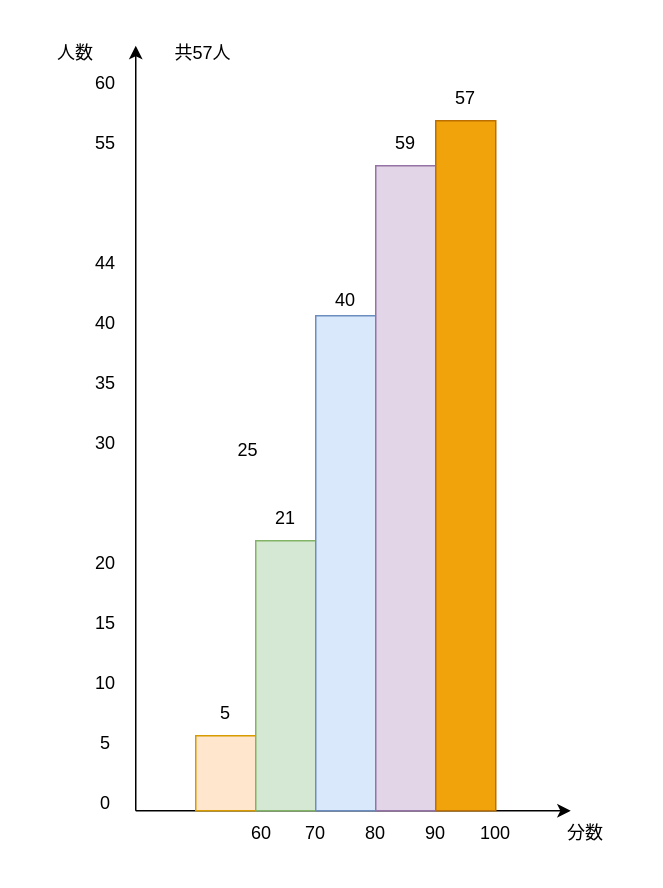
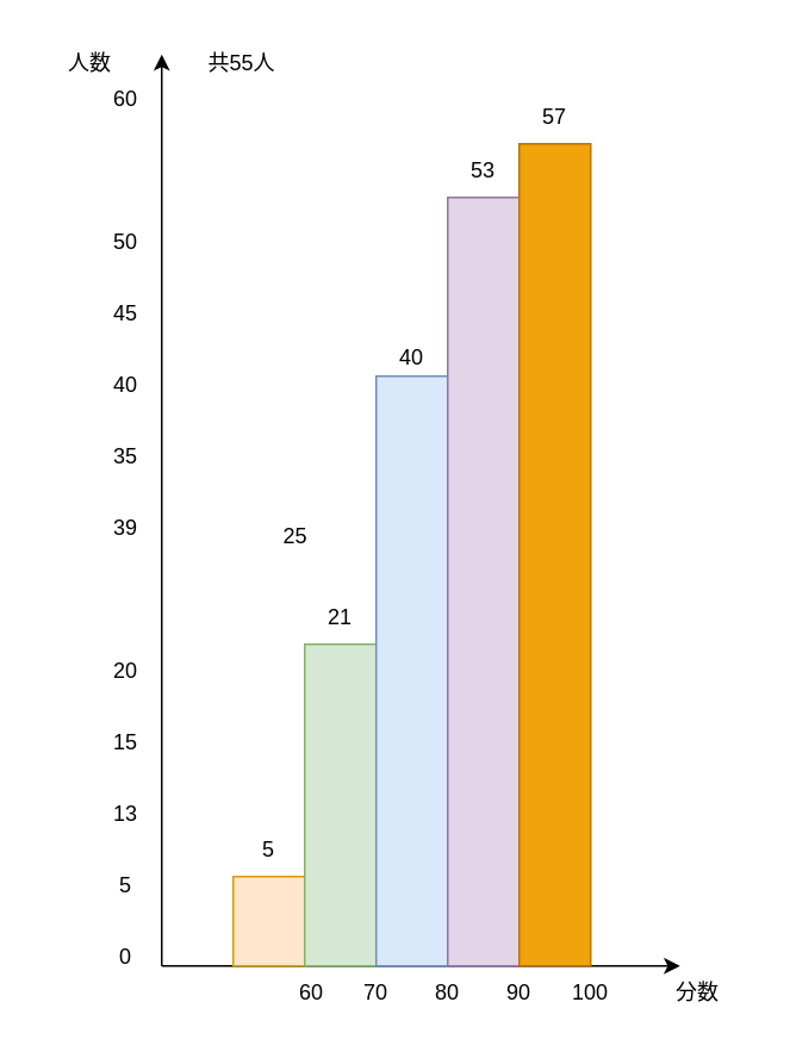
  <mxCell id="0" />
  <mxCell id="1" parent="0" />
  <mxCell id="2" value="" style="endArrow=classic;html=1;rounded=0;" parent="1" edge="1"><mxGeometry width="50" height="50" relative="1" as="geometry"><mxPoint x="90" y="540" as="sourcePoint" /><mxPoint x="380" y="540" as="targetPoint" /></mxGeometry></mxCell>
  <mxCell id="3" value="" style="endArrow=classic;html=1;rounded=0;" parent="1" edge="1"><mxGeometry width="50" height="50" relative="1" as="geometry"><mxPoint x="90" y="540" as="sourcePoint" /><mxPoint x="90" y="30" as="targetPoint" /></mxGeometry></mxCell>
  <mxCell id="4" value="" style="rounded=0;whiteSpace=wrap;html=1;fillColor=#ffe6cc;strokeColor=#d79b00;" parent="1" vertex="1"><mxGeometry x="130" y="490" width="40" height="50" as="geometry" /></mxCell>
  <mxCell id="5" value="0" style="text;html=1;align=center;verticalAlign=middle;whiteSpace=wrap;rounded=0;" parent="1" vertex="1"><mxGeometry x="40" y="520" width="60" height="30" as="geometry" /></mxCell>
  <mxCell id="6" value="5" style="text;html=1;align=center;verticalAlign=middle;whiteSpace=wrap;rounded=0;" parent="1" vertex="1"><mxGeometry x="40" y="480" width="60" height="30" as="geometry" /></mxCell>
- <mxCell id="7" value="10" style="text;html=1;align=center;verticalAlign=middle;whiteSpace=wrap;rounded=0;" parent="1" vertex="1"><mxGeometry x="40" y="440" width="60" height="30" as="geometry" /></mxCell>
+ <mxCell id="7" value="13" style="text;html=1;align=center;verticalAlign=middle;whiteSpace=wrap;rounded=0;" parent="1" vertex="1"><mxGeometry x="40" y="440" width="60" height="30" as="geometry" /></mxCell>
  <mxCell id="8" value="15" style="text;html=1;align=center;verticalAlign=middle;whiteSpace=wrap;rounded=0;" parent="1" vertex="1"><mxGeometry x="40" y="400" width="60" height="30" as="geometry" /></mxCell>
  <mxCell id="9" value="20" style="text;html=1;align=center;verticalAlign=middle;whiteSpace=wrap;rounded=0;" parent="1" vertex="1"><mxGeometry x="40" y="360" width="60" height="30" as="geometry" /></mxCell>
  <mxCell id="10" value="5" style="text;html=1;align=center;verticalAlign=middle;whiteSpace=wrap;rounded=0;" parent="1" vertex="1"><mxGeometry x="120" y="460" width="60" height="30" as="geometry" /></mxCell>
  <mxCell id="11" value="" style="rounded=0;whiteSpace=wrap;html=1;fillColor=#d5e8d4;strokeColor=#82b366;" parent="1" vertex="1"><mxGeometry x="170" y="360" width="40" height="180" as="geometry" /></mxCell>
  <mxCell id="12" value="60" style="text;html=1;align=center;verticalAlign=middle;whiteSpace=wrap;rounded=0;" parent="1" vertex="1"><mxGeometry x="144" y="540" width="60" height="30" as="geometry" /></mxCell>
  <mxCell id="13" value="70" style="text;html=1;align=center;verticalAlign=middle;whiteSpace=wrap;rounded=0;" parent="1" vertex="1"><mxGeometry x="180" y="540" width="60" height="30" as="geometry" /></mxCell>
  <mxCell id="14" value="80" style="text;html=1;align=center;verticalAlign=middle;whiteSpace=wrap;rounded=0;" parent="1" vertex="1"><mxGeometry x="220" y="540" width="60" height="30" as="geometry" /></mxCell>
  <mxCell id="15" value="" style="rounded=0;whiteSpace=wrap;html=1;fillColor=#dae8fc;strokeColor=#6c8ebf;" parent="1" vertex="1"><mxGeometry x="210" y="210" width="40" height="330" as="geometry" /></mxCell>
  <mxCell id="16" value="" style="rounded=0;whiteSpace=wrap;html=1;fillColor=#e1d5e7;strokeColor=#9673a6;" parent="1" vertex="1"><mxGeometry x="250" y="110" width="40" height="430" as="geometry" /></mxCell>
  <mxCell id="17" value="" style="rounded=0;whiteSpace=wrap;html=1;fillColor=#f0a30a;strokeColor=#BD7000;fontColor=#000000;" parent="1" vertex="1"><mxGeometry x="290" y="80" width="40" height="460" as="geometry" /></mxCell>
  <mxCell id="18" value="90" style="text;html=1;align=center;verticalAlign=middle;whiteSpace=wrap;rounded=0;" parent="1" vertex="1"><mxGeometry x="260" y="540" width="60" height="30" as="geometry" /></mxCell>
  <mxCell id="19" value="100" style="text;html=1;align=center;verticalAlign=middle;whiteSpace=wrap;rounded=0;" parent="1" vertex="1"><mxGeometry x="300" y="540" width="60" height="30" as="geometry" /></mxCell>
  <mxCell id="20" value="21" style="text;html=1;align=center;verticalAlign=middle;whiteSpace=wrap;rounded=0;" parent="1" vertex="1"><mxGeometry x="160" y="330" width="60" height="30" as="geometry" /></mxCell>
  <mxCell id="21" value="40" style="text;html=1;align=center;verticalAlign=middle;whiteSpace=wrap;rounded=0;" parent="1" vertex="1"><mxGeometry x="200" y="180" width="60" height="40" as="geometry" /></mxCell>
- <mxCell id="22" value="59" style="text;html=1;align=center;verticalAlign=middle;whiteSpace=wrap;rounded=0;" parent="1" vertex="1"><mxGeometry x="240" y="80" width="60" height="30" as="geometry" /></mxCell>
+ <mxCell id="22" value="53" style="text;html=1;align=center;verticalAlign=middle;whiteSpace=wrap;rounded=0;" parent="1" vertex="1"><mxGeometry x="240" y="80" width="60" height="30" as="geometry" /></mxCell>
  <mxCell id="23" value="57" style="text;html=1;align=center;verticalAlign=middle;whiteSpace=wrap;rounded=0;" parent="1" vertex="1"><mxGeometry x="280" y="50" width="60" height="30" as="geometry" /></mxCell>
  <mxCell id="24" value="分数" style="text;html=1;align=center;verticalAlign=middle;whiteSpace=wrap;rounded=0;" parent="1" vertex="1"><mxGeometry x="360" y="540" width="60" height="30" as="geometry" /></mxCell>
  <mxCell id="25" value="人数" style="text;html=1;align=center;verticalAlign=middle;whiteSpace=wrap;rounded=0;" parent="1" vertex="1"><mxGeometry x="20" y="20" width="60" height="30" as="geometry" /></mxCell>
- <mxCell id="26" value="共57人" style="text;html=1;align=center;verticalAlign=middle;whiteSpace=wrap;rounded=0;" parent="1" vertex="1"><mxGeometry x="100" y="20" width="70" height="30" as="geometry" /></mxCell>
+ <mxCell id="26" value="共55人" style="text;html=1;align=center;verticalAlign=middle;whiteSpace=wrap;rounded=0;" parent="1" vertex="1"><mxGeometry x="100" y="20" width="70" height="30" as="geometry" /></mxCell>
  <mxCell id="27" value="25" style="text;html=1;align=center;verticalAlign=middle;whiteSpace=wrap;rounded=0;" vertex="1" parent="1"><mxGeometry x="135" y="285" width="60" height="30" as="geometry" /></mxCell>
- <mxCell id="28" value="30" style="text;html=1;align=center;verticalAlign=middle;whiteSpace=wrap;rounded=0;" vertex="1" parent="1"><mxGeometry x="40" y="280" width="60" height="30" as="geometry" /></mxCell>
+ <mxCell id="28" value="39" style="text;html=1;align=center;verticalAlign=middle;whiteSpace=wrap;rounded=0;" vertex="1" parent="1"><mxGeometry x="40" y="280" width="60" height="30" as="geometry" /></mxCell>
  <mxCell id="29" value="35" style="text;html=1;align=center;verticalAlign=middle;whiteSpace=wrap;rounded=0;" vertex="1" parent="1"><mxGeometry x="40" y="240" width="60" height="30" as="geometry" /></mxCell>
  <mxCell id="30" value="40" style="text;html=1;align=center;verticalAlign=middle;whiteSpace=wrap;rounded=0;" vertex="1" parent="1"><mxGeometry x="40" y="200" width="60" height="30" as="geometry" /></mxCell>
- <mxCell id="31" value="44" style="text;html=1;align=center;verticalAlign=middle;whiteSpace=wrap;rounded=0;" vertex="1" parent="1"><mxGeometry x="40" y="160" width="60" height="30" as="geometry" /></mxCell>
- <mxCell id="33" value="55" style="text;html=1;align=center;verticalAlign=middle;whiteSpace=wrap;rounded=0;" vertex="1" parent="1"><mxGeometry x="40" y="80" width="60" height="30" as="geometry" /></mxCell>
+ <mxCell id="31" value="45" style="text;html=1;align=center;verticalAlign=middle;whiteSpace=wrap;rounded=0;" vertex="1" parent="1"><mxGeometry x="40" y="160" width="60" height="30" as="geometry" /></mxCell>
+ <mxCell id="32" value="50" style="text;html=1;align=center;verticalAlign=middle;whiteSpace=wrap;rounded=0;" vertex="1" parent="1"><mxGeometry x="40" width="60" height="30" as="geometry" y="120" /></mxCell>
  <mxCell id="34" value="60" style="text;html=1;align=center;verticalAlign=middle;whiteSpace=wrap;rounded=0;" vertex="1" parent="1"><mxGeometry x="40" y="40" width="60" height="30" as="geometry" /></mxCell>
